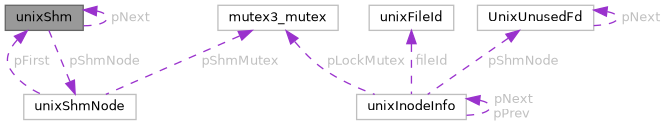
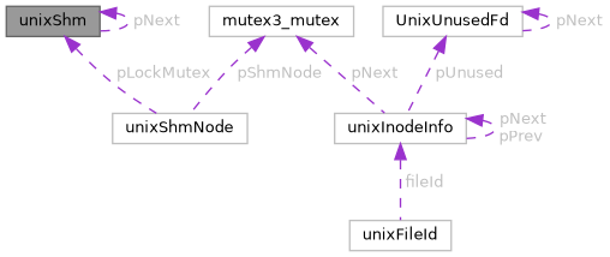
  digraph {
    node [color=grey75 fillcolor=white fontname=Helvetica fontsize=10 shape=box style=filled]
    edge [color=darkorchid3 dir=back fontcolor=grey fontname=Helvetica fontsize=10 labelfontname=Helvetica labelfontsize=10 style=dashed]
    n1 [color=gray40 fillcolor=grey60 fontcolor=black height=0.2 label=unixShm width=0.4]
    n2 [height=0.2 label=unixShmNode width=0.4]
    n3 [height=0.2 label=unixInodeInfo width=0.4]
    n4 [height=0.2 label=unixFileId width=0.4]
    n5 [height=0.2 label=mutex3_mutex width=0.4]
    n6 [height=0.2 label=UnixUnusedFd width=0.4]
    n1 -> n1 [label=" pNext"]
-   n1 -> n2 [label=" pFirst"]
-   n2 -> n1 [label=" pShmNode"]
+   n1 -> n2 [label=" pLockMutex"]
    n3 -> n3 [label=" pNext\npPrev"]
-   n4 -> n3 [label=" fileId"]
-   n5 -> n2 [label=" pShmMutex"]
-   n5 -> n3 [label=" pLockMutex"]
-   n6 -> n3 [label=" pShmNode"]
+   n3 -> n4 [label=" fileId"]
+   n5 -> n2 [label=" pShmNode"]
+   n5 -> n3 [label=" pNext"]
+   n6 -> n3 [label=" pUnused"]
    n6 -> n6 [label=" pNext"]
  }
